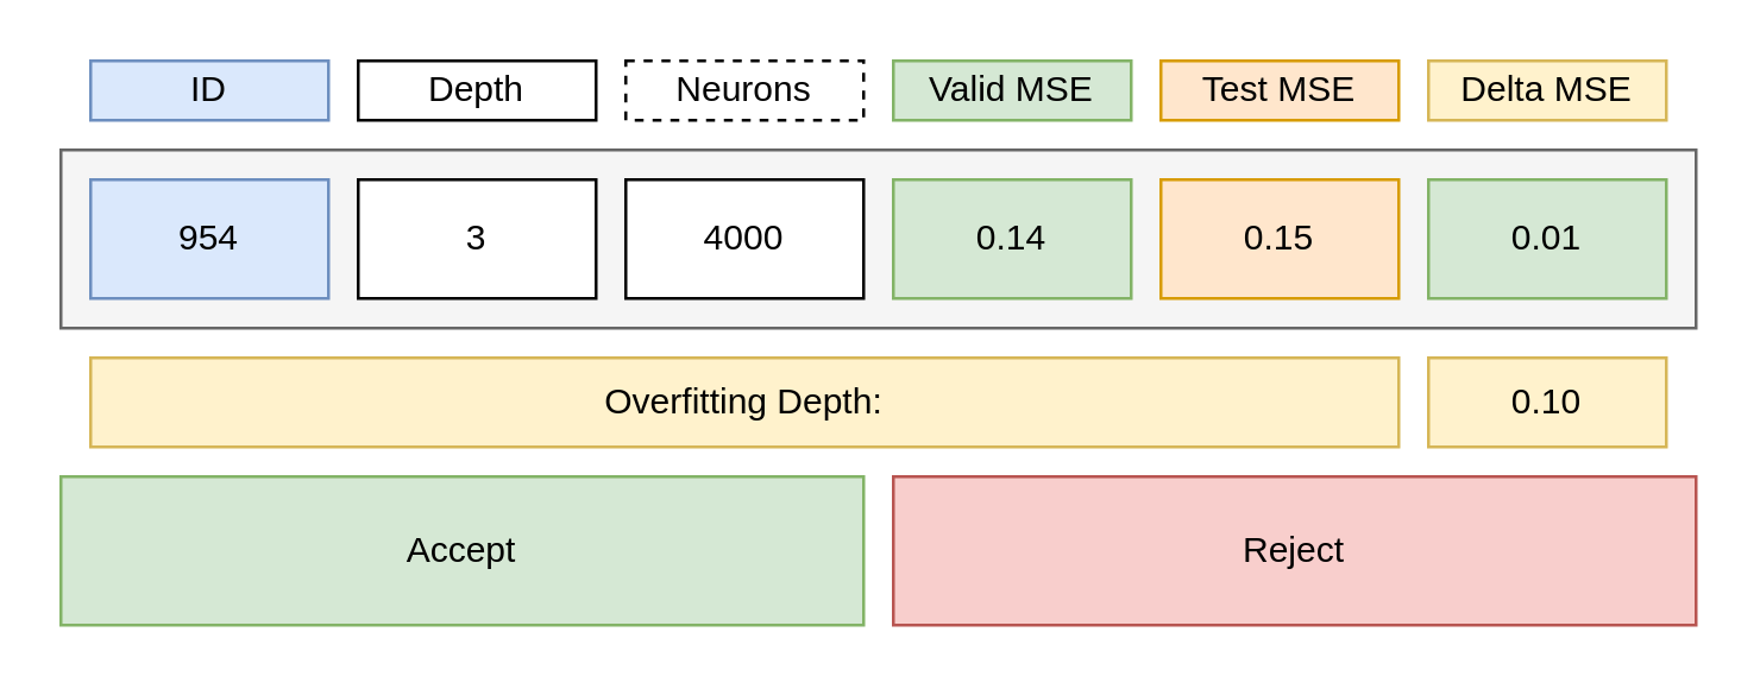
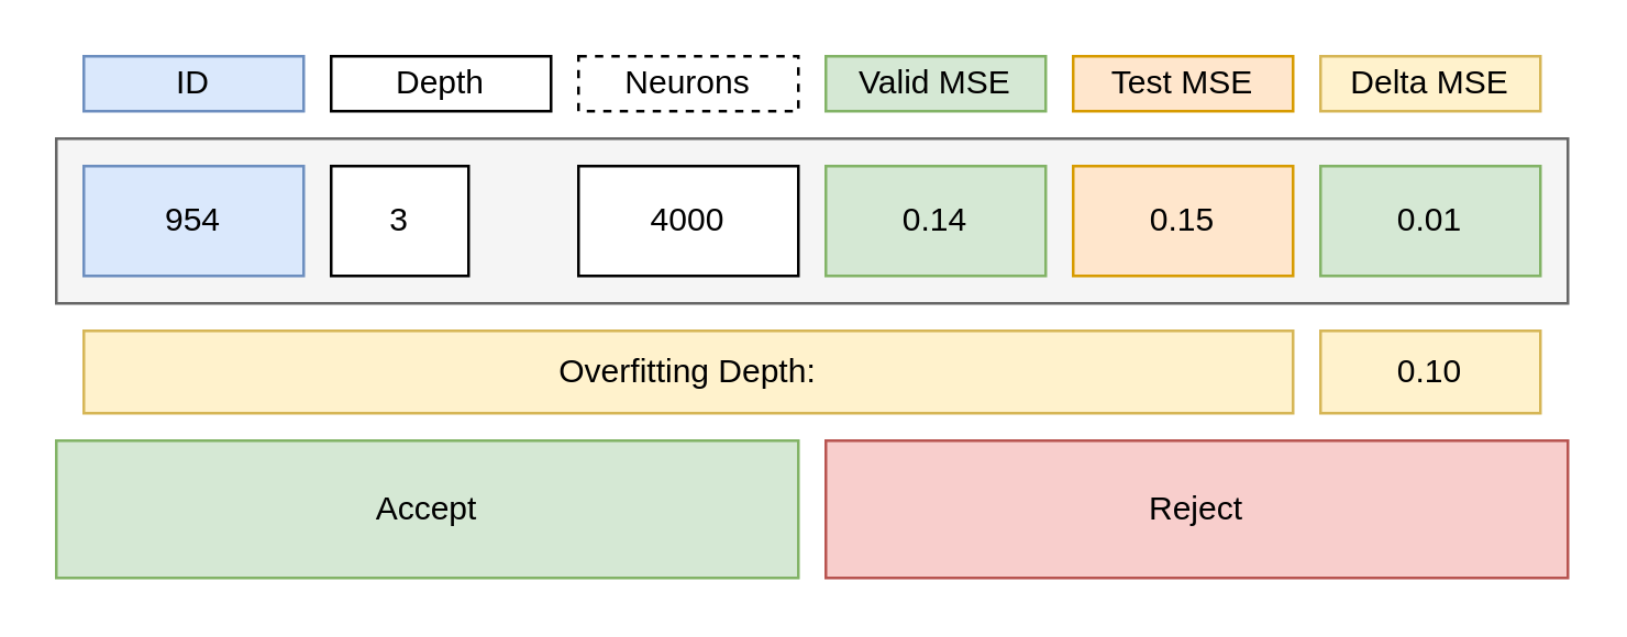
  <mxCell id="0" />
  <mxCell id="1" parent="0" />
  <mxCell id="2" value="Overfitting Depth:" style="rounded=0;whiteSpace=wrap;html=1;fillColor=#fff2cc;strokeColor=#d6b656;" parent="1" vertex="1"><mxGeometry x="30" y="120" width="440" height="30" as="geometry" /></mxCell>
  <mxCell id="3" value="0.10" style="rounded=0;whiteSpace=wrap;html=1;fillColor=#fff2cc;strokeColor=#d6b656;" parent="1" vertex="1"><mxGeometry x="480" y="120" width="80" height="30" as="geometry" /></mxCell>
  <mxCell id="4" value="" style="rounded=0;whiteSpace=wrap;html=1;fillColor=#f5f5f5;strokeColor=#666666;fontColor=#333333;" parent="1" vertex="1"><mxGeometry x="20" y="50" width="550" height="60" as="geometry" /></mxCell>
  <mxCell id="5" value="954" style="rounded=0;whiteSpace=wrap;html=1;fillColor=#dae8fc;strokeColor=#6c8ebf;" parent="1" vertex="1"><mxGeometry x="30" y="60" width="80" height="40" as="geometry" /></mxCell>
  <mxCell id="6" value="ID" style="rounded=0;whiteSpace=wrap;html=1;fillColor=#dae8fc;strokeColor=#6c8ebf;" parent="1" vertex="1"><mxGeometry x="30" y="20" width="80" height="20" as="geometry" /></mxCell>
  <mxCell id="7" value="Valid MSE" style="rounded=0;whiteSpace=wrap;html=1;fillColor=#d5e8d4;strokeColor=#82b366;" parent="1" vertex="1"><mxGeometry x="300" y="20" width="80" height="20" as="geometry" /></mxCell>
  <mxCell id="8" value="Depth" style="rounded=0;whiteSpace=wrap;html=1;" parent="1" vertex="1"><mxGeometry x="120" y="20" width="80" height="20" as="geometry" /></mxCell>
  <mxCell id="9" value="Delta MSE" style="rounded=0;whiteSpace=wrap;html=1;fillColor=#fff2cc;strokeColor=#d6b656;" parent="1" vertex="1"><mxGeometry x="480" y="20" width="80" height="20" as="geometry" /></mxCell>
- <mxCell id="10" value="3" style="rounded=0;whiteSpace=wrap;html=1;" parent="1" vertex="1"><mxGeometry x="120" y="60" width="80" height="40" as="geometry" /></mxCell>
+ <mxCell id="10" value="3" style="rounded=0;whiteSpace=wrap;html=1;" parent="1" vertex="1"><mxGeometry x="120" y="60" width="50" height="40" as="geometry" /></mxCell>
  <mxCell id="11" value="0.14" style="rounded=0;whiteSpace=wrap;html=1;fillColor=#d5e8d4;strokeColor=#82b366;" parent="1" vertex="1"><mxGeometry x="300" y="60" width="80" height="40" as="geometry" /></mxCell>
  <mxCell id="12" value="0.01" style="rounded=0;whiteSpace=wrap;html=1;fillColor=#d5e8d4;strokeColor=#82b366;" parent="1" vertex="1"><mxGeometry x="480" y="60" width="80" height="40" as="geometry" /></mxCell>
  <mxCell id="13" value="0.15" style="rounded=0;whiteSpace=wrap;html=1;fillColor=#ffe6cc;strokeColor=#d79b00;" parent="1" vertex="1"><mxGeometry x="390" y="60" width="80" height="40" as="geometry" /></mxCell>
  <mxCell id="14" value="Test MSE" style="rounded=0;whiteSpace=wrap;html=1;fillColor=#ffe6cc;strokeColor=#d79b00;" parent="1" vertex="1"><mxGeometry x="390" y="20" width="80" height="20" as="geometry" /></mxCell>
  <mxCell id="15" value="Accept" style="rounded=0;whiteSpace=wrap;html=1;fillColor=#d5e8d4;strokeColor=#82b366;" parent="1" vertex="1"><mxGeometry x="20" y="160" width="270" height="50" as="geometry" /></mxCell>
  <mxCell id="16" value="Reject" style="rounded=0;whiteSpace=wrap;html=1;fillColor=#f8cecc;strokeColor=#b85450;" parent="1" vertex="1"><mxGeometry x="300" y="160" width="270" height="50" as="geometry" /></mxCell>
  <mxCell id="17" value="Neurons" style="rounded=0;whiteSpace=wrap;html=1;dashed=1;" vertex="1" parent="1"><mxGeometry x="210" y="20" width="80" height="20" as="geometry" /></mxCell>
  <mxCell id="18" value="4000" style="rounded=0;whiteSpace=wrap;html=1;" vertex="1" parent="1"><mxGeometry x="210" y="60" width="80" height="40" as="geometry" /></mxCell>
